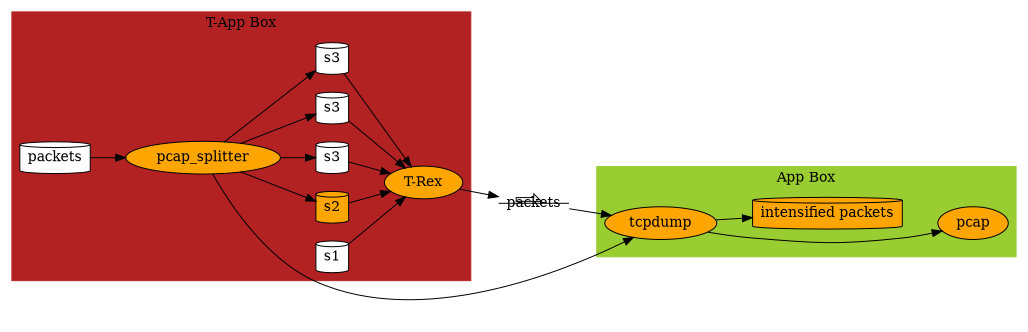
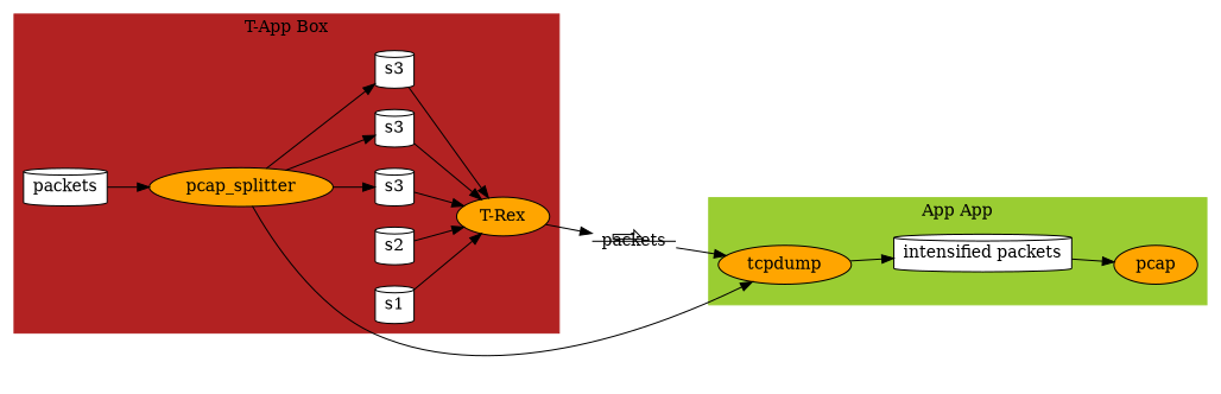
  digraph {
    rankdir=LR
    node [fillcolor=white shape=cylinder style=filled]
    n1 [height=0.2 label=packets width=0.2]
    n2 [height=0.2 label=s1 width=0.2]
-   n3 [fillcolor=orange height=0.2 label=s2 width=0.2]
+   n3 [height=0.2 label=s2 width=0.2]
    n4 [height=0.2 label=s3 width=0.2]
    n5 [height=0.2 label=s3 width=0.2]
    n6 [height=0.2 label=s3 width=0.2]
    n7 [fillcolor=orange height=0.2 label="T-Rex" shape=ellipse width=0.2]
    n8 [fillcolor=orange height=0.2 label=pcap_splitter shape=ellipse width=0.2]
    n9 [fillcolor=orange height=0.2 label=tcpdump shape=ellipse width=0.2]
    n10 [fillcolor=orange height=0.2 label=pcap shape=ellipse width=0.2]
-   n11 [fillcolor=orange height=0.2 label="intensified packets" width=0.2]
+   n11 [height=0.2 label="intensified packets" width=0.2]
    n12 [height=0.2 label=packets shape=primersite width=0.2]
    subgraph cluster_1 {
      color=firebrick
      label="T-App Box"
      style=filled
      n1
      n2
      n3
      n4
      n5
      n6
      n7
      n8
    }
    subgraph cluster_2 {
      color=yellowgreen
-     label="App Box"
+     label="App App"
      style=filled
      n9
      n10
      n11
    }
    n1 -> n8
    n2 -> n7
    n3 -> n7
    n4 -> n7
    n5 -> n7
    n6 -> n7
    n7 -> n12
-   n8 -> n3
    n8 -> n4
    n8 -> n5
    n8 -> n6
    n8 -> n9
    n9 -> n11
-   n9 -> n10
+   n11 -> n10
    n12 -> n9
  }
